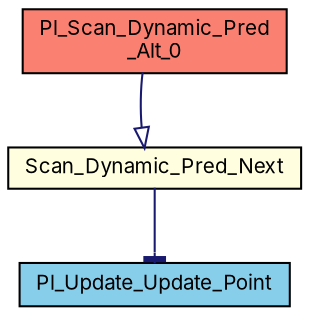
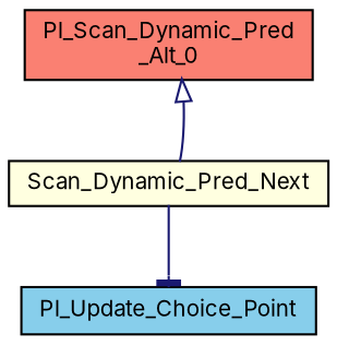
  digraph {
    fontname=Inter
    rankdir=TB
    node [color=black fontname=Inter fontsize=10 shape=record style=filled]
    edge [color=midnightblue fontname=Inter fontsize=10 labelfontname=Helvetica labelfontsize=10 style=solid]
    n1 [fillcolor=salmon fontcolor=black height=0.2 label="Pl_Scan_Dynamic_Pred\l_Alt_0" width=0.4]
    n2 [fillcolor=lightyellow height=0.2 label=Scan_Dynamic_Pred_Next width=0.4]
-   n3 [fillcolor=skyblue height=0.2 label=Pl_Update_Update_Point width=0.4]
-   n1 -> n2 [arrowhead=onormal]
+   n3 [fillcolor=skyblue height=0.2 label=Pl_Update_Choice_Point width=0.4]
+   n2 -> n1 [arrowhead=onormal]
    n2 -> n3 [arrowhead=tee]
  }
